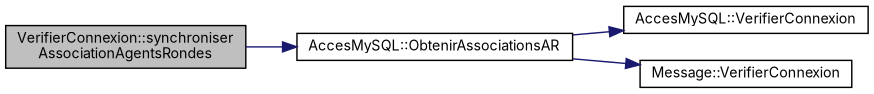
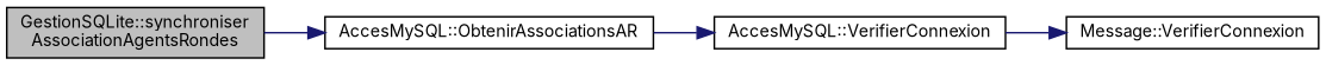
  digraph {
    fontname=Inter
    rankdir=LR
    node [color=black fillcolor=white fontname=Inter fontsize=10 shape=record style=filled]
    edge [color=midnightblue fontname=Inter fontsize=10 labelfontname=Helvetica labelfontsize=10 style=solid]
-   n1 [fillcolor=grey75 fontcolor=black height=0.2 label="VerifierConnexion::synchroniser\lAssociationAgentsRondes" width=0.4]
+   n1 [fillcolor=grey75 fontcolor=black height=0.2 label="GestionSQLite::synchroniser\lAssociationAgentsRondes" width=0.4]
    n2 [height=0.2 label="AccesMySQL::ObtenirAssociationsAR" width=0.4]
    n3 [height=0.2 label="AccesMySQL::VerifierConnexion" width=0.4]
    n4 [height=0.2 label="Message::VerifierConnexion" width=0.4]
    n1 -> n2
    n2 -> n3
-   n2 -> n4
+   n3 -> n4
  }
